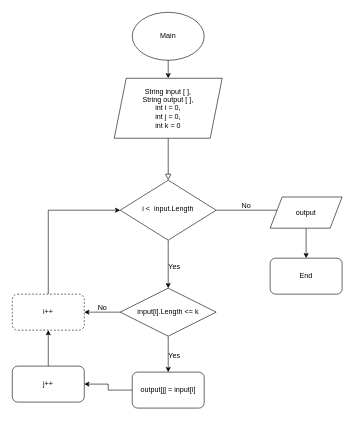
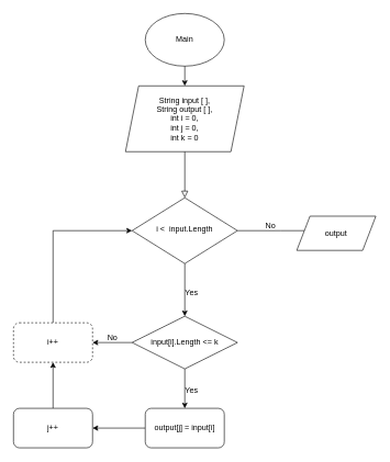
  <mxCell id="0" />
  <mxCell id="1" parent="0" />
  <mxCell id="2" value="" style="rounded=0;html=1;jettySize=auto;orthogonalLoop=1;fontSize=11;endArrow=block;endFill=0;endSize=8;strokeWidth=1;shadow=0;labelBackgroundColor=none;edgeStyle=orthogonalEdgeStyle;" parent="1" edge="1"><mxGeometry relative="1" as="geometry"><mxPoint x="280" y="170" as="sourcePoint" /><mxPoint x="280" y="300" as="targetPoint" /></mxGeometry></mxCell>
  <mxCell id="3" style="edgeStyle=orthogonalEdgeStyle;rounded=0;orthogonalLoop=1;jettySize=auto;html=1;exitX=1;exitY=0.5;exitDx=0;exitDy=0;" parent="1" source="5" edge="1"><mxGeometry relative="1" as="geometry"><mxPoint x="490" y="350" as="targetPoint" /></mxGeometry></mxCell>
  <mxCell id="4" style="edgeStyle=orthogonalEdgeStyle;rounded=0;orthogonalLoop=1;jettySize=auto;html=1;exitX=0.5;exitY=1;exitDx=0;exitDy=0;entryX=0.5;entryY=0;entryDx=0;entryDy=0;" parent="1" source="5" edge="1"><mxGeometry relative="1" as="geometry"><mxPoint x="280" y="480" as="targetPoint" /><Array as="points"><mxPoint x="280" y="440" /><mxPoint x="280" y="440" /></Array></mxGeometry></mxCell>
  <mxCell id="5" value="i &amp;lt;&amp;nbsp; input.Length" style="rhombus;whiteSpace=wrap;html=1;shadow=0;fontFamily=Helvetica;fontSize=12;align=center;strokeWidth=1;spacing=6;spacingTop=-4;" parent="1" vertex="1"><mxGeometry x="200" y="300" width="160" height="100" as="geometry" /></mxCell>
  <mxCell id="6" value="" style="edgeStyle=orthogonalEdgeStyle;rounded=0;orthogonalLoop=1;jettySize=auto;html=1;" parent="1" edge="1"><mxGeometry relative="1" as="geometry"><mxPoint x="280" y="130" as="targetPoint" /><Array as="points"><mxPoint x="280" y="120" /><mxPoint x="280" y="120" /></Array><mxPoint x="280" y="97.712" as="sourcePoint" /></mxGeometry></mxCell>
  <mxCell id="7" value="String input [ ],&lt;br&gt;String output [ ],&lt;br&gt;int i = 0,&lt;br&gt;int j = 0,&lt;br&gt;int k = 0" style="shape=parallelogram;perimeter=parallelogramPerimeter;whiteSpace=wrap;html=1;fixedSize=1;" parent="1" vertex="1"><mxGeometry x="190" y="130" width="180" height="100" as="geometry" /></mxCell>
- <mxCell id="8" style="edgeStyle=orthogonalEdgeStyle;rounded=0;orthogonalLoop=1;jettySize=auto;html=1;exitX=0.5;exitY=1;exitDx=0;exitDy=0;entryX=0.5;entryY=0;entryDx=0;entryDy=0;" parent="1" source="9" target="11" edge="1"><mxGeometry relative="1" as="geometry" /></mxCell>
  <mxCell id="9" value="output" style="shape=parallelogram;perimeter=parallelogramPerimeter;whiteSpace=wrap;html=1;fixedSize=1;" parent="1" vertex="1"><mxGeometry x="450" y="328" width="120" height="52" as="geometry" /></mxCell>
  <mxCell id="10" value="No" style="text;html=1;align=center;verticalAlign=middle;resizable=0;points=[];autosize=1;strokeColor=none;fillColor=none;" parent="1" vertex="1"><mxGeometry x="390" y="328" width="40" height="30" as="geometry" /></mxCell>
- <mxCell id="11" value="End" style="rounded=1;whiteSpace=wrap;html=1;" parent="1" vertex="1"><mxGeometry x="450" y="430" width="120" height="60" as="geometry" /></mxCell>
  <mxCell id="12" value="Yes" style="text;html=1;align=center;verticalAlign=middle;resizable=0;points=[];autosize=1;strokeColor=none;fillColor=none;" parent="1" vertex="1"><mxGeometry x="270" y="430" width="40" height="30" as="geometry" /></mxCell>
  <mxCell id="13" style="edgeStyle=orthogonalEdgeStyle;rounded=0;orthogonalLoop=1;jettySize=auto;html=1;exitX=0.5;exitY=1;exitDx=0;exitDy=0;entryX=0.5;entryY=0;entryDx=0;entryDy=0;" parent="1" source="15" target="17" edge="1"><mxGeometry relative="1" as="geometry" /></mxCell>
  <mxCell id="14" style="edgeStyle=orthogonalEdgeStyle;rounded=0;orthogonalLoop=1;jettySize=auto;html=1;exitX=0;exitY=0.5;exitDx=0;exitDy=0;entryX=1;entryY=0.5;entryDx=0;entryDy=0;" parent="1" source="15" target="22" edge="1"><mxGeometry relative="1" as="geometry" /></mxCell>
  <mxCell id="15" value="input[i].Length &amp;lt;= k" style="rhombus;whiteSpace=wrap;html=1;" parent="1" vertex="1"><mxGeometry x="200" y="480" width="160" height="80" as="geometry" /></mxCell>
  <mxCell id="16" style="edgeStyle=orthogonalEdgeStyle;rounded=0;orthogonalLoop=1;jettySize=auto;html=1;exitX=0;exitY=0.5;exitDx=0;exitDy=0;entryX=1;entryY=0.5;entryDx=0;entryDy=0;" parent="1" source="17" target="20" edge="1"><mxGeometry relative="1" as="geometry" /></mxCell>
  <mxCell id="17" value="output[j] = input[i]" style="rounded=1;whiteSpace=wrap;html=1;" parent="1" vertex="1"><mxGeometry x="220" y="620" width="120" height="60" as="geometry" /></mxCell>
  <mxCell id="18" value="Yes" style="text;html=1;align=center;verticalAlign=middle;resizable=0;points=[];autosize=1;strokeColor=none;fillColor=none;" parent="1" vertex="1"><mxGeometry x="270" y="578" width="40" height="30" as="geometry" /></mxCell>
  <mxCell id="19" style="edgeStyle=orthogonalEdgeStyle;rounded=0;orthogonalLoop=1;jettySize=auto;html=1;exitX=0.5;exitY=0;exitDx=0;exitDy=0;entryX=0.5;entryY=1;entryDx=0;entryDy=0;" parent="1" source="20" target="22" edge="1"><mxGeometry relative="1" as="geometry" /></mxCell>
- <mxCell id="20" value="j++" style="rounded=1;whiteSpace=wrap;html=1;" parent="1" vertex="1"><mxGeometry x="20" y="610" width="120" height="60" as="geometry" /></mxCell>
+ <mxCell id="20" value="j++" style="rounded=1;whiteSpace=wrap;html=1;" parent="1" vertex="1"><mxGeometry x="20" y="620" width="120" height="60" as="geometry" /></mxCell>
  <mxCell id="21" style="edgeStyle=orthogonalEdgeStyle;rounded=0;orthogonalLoop=1;jettySize=auto;html=1;exitX=0.5;exitY=0;exitDx=0;exitDy=0;entryX=0;entryY=0.5;entryDx=0;entryDy=0;" parent="1" source="22" target="5" edge="1"><mxGeometry relative="1" as="geometry" /></mxCell>
  <mxCell id="22" value="i++" style="rounded=1;whiteSpace=wrap;html=1;dashed=1;" parent="1" vertex="1"><mxGeometry x="20" y="490" width="120" height="60" as="geometry" /></mxCell>
  <mxCell id="23" value="No" style="text;html=1;align=center;verticalAlign=middle;resizable=0;points=[];autosize=1;strokeColor=none;fillColor=none;" parent="1" vertex="1"><mxGeometry x="150" y="498" width="40" height="30" as="geometry" /></mxCell>
  <mxCell id="24" value="Main" style="ellipse;whiteSpace=wrap;html=1;" parent="1" vertex="1"><mxGeometry x="220" y="20" width="120" height="80" as="geometry" /></mxCell>
